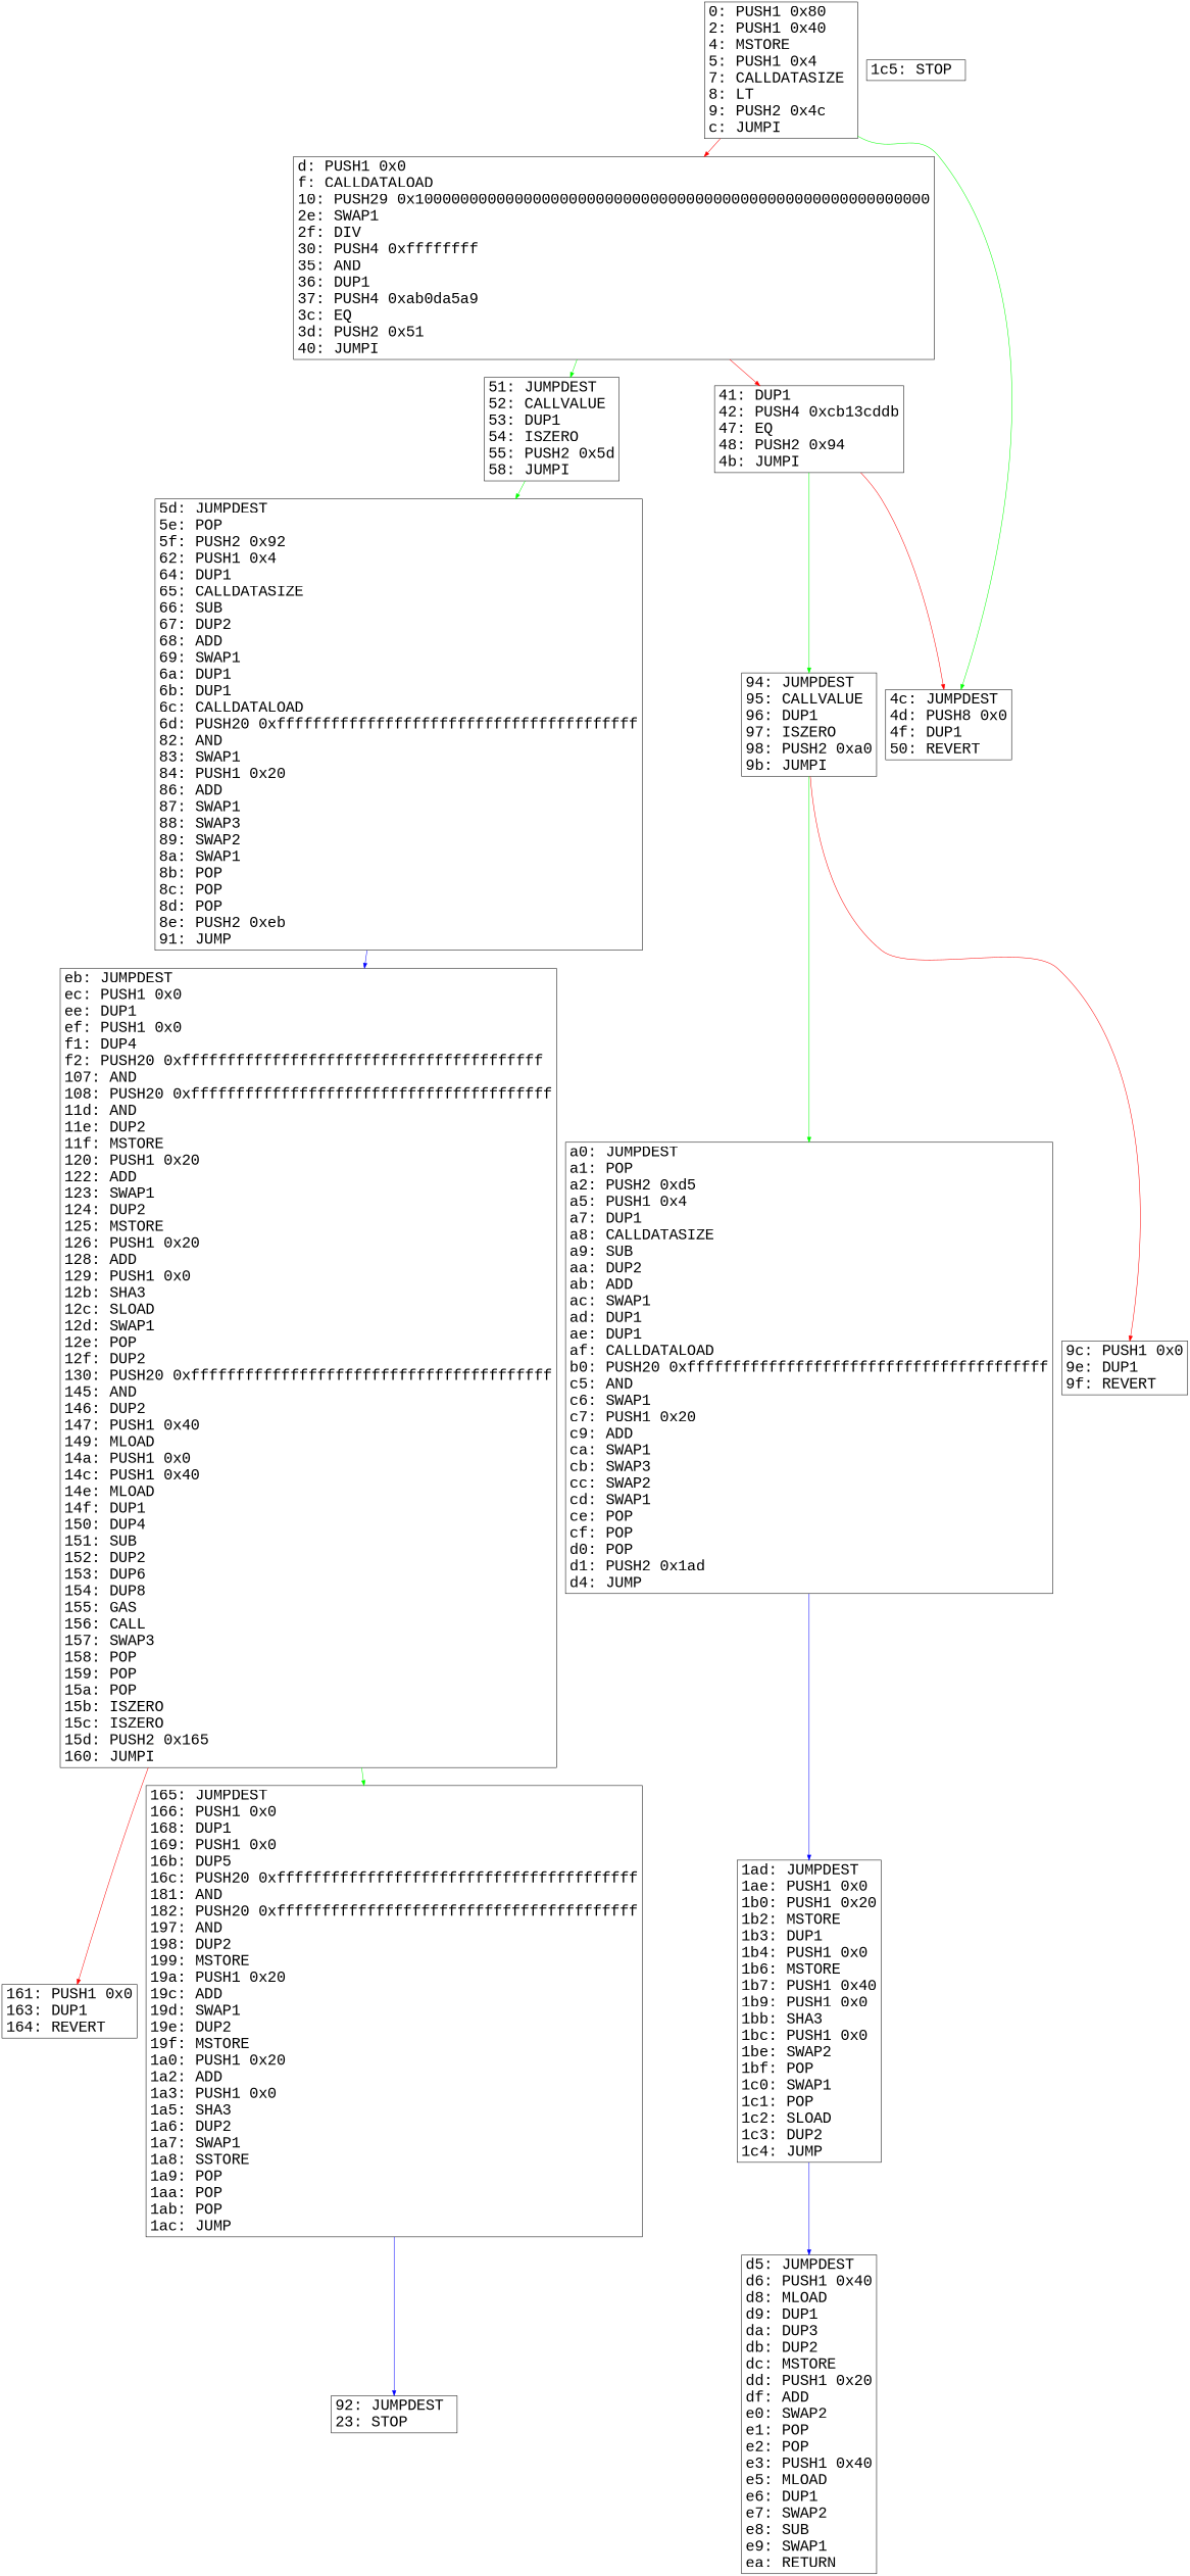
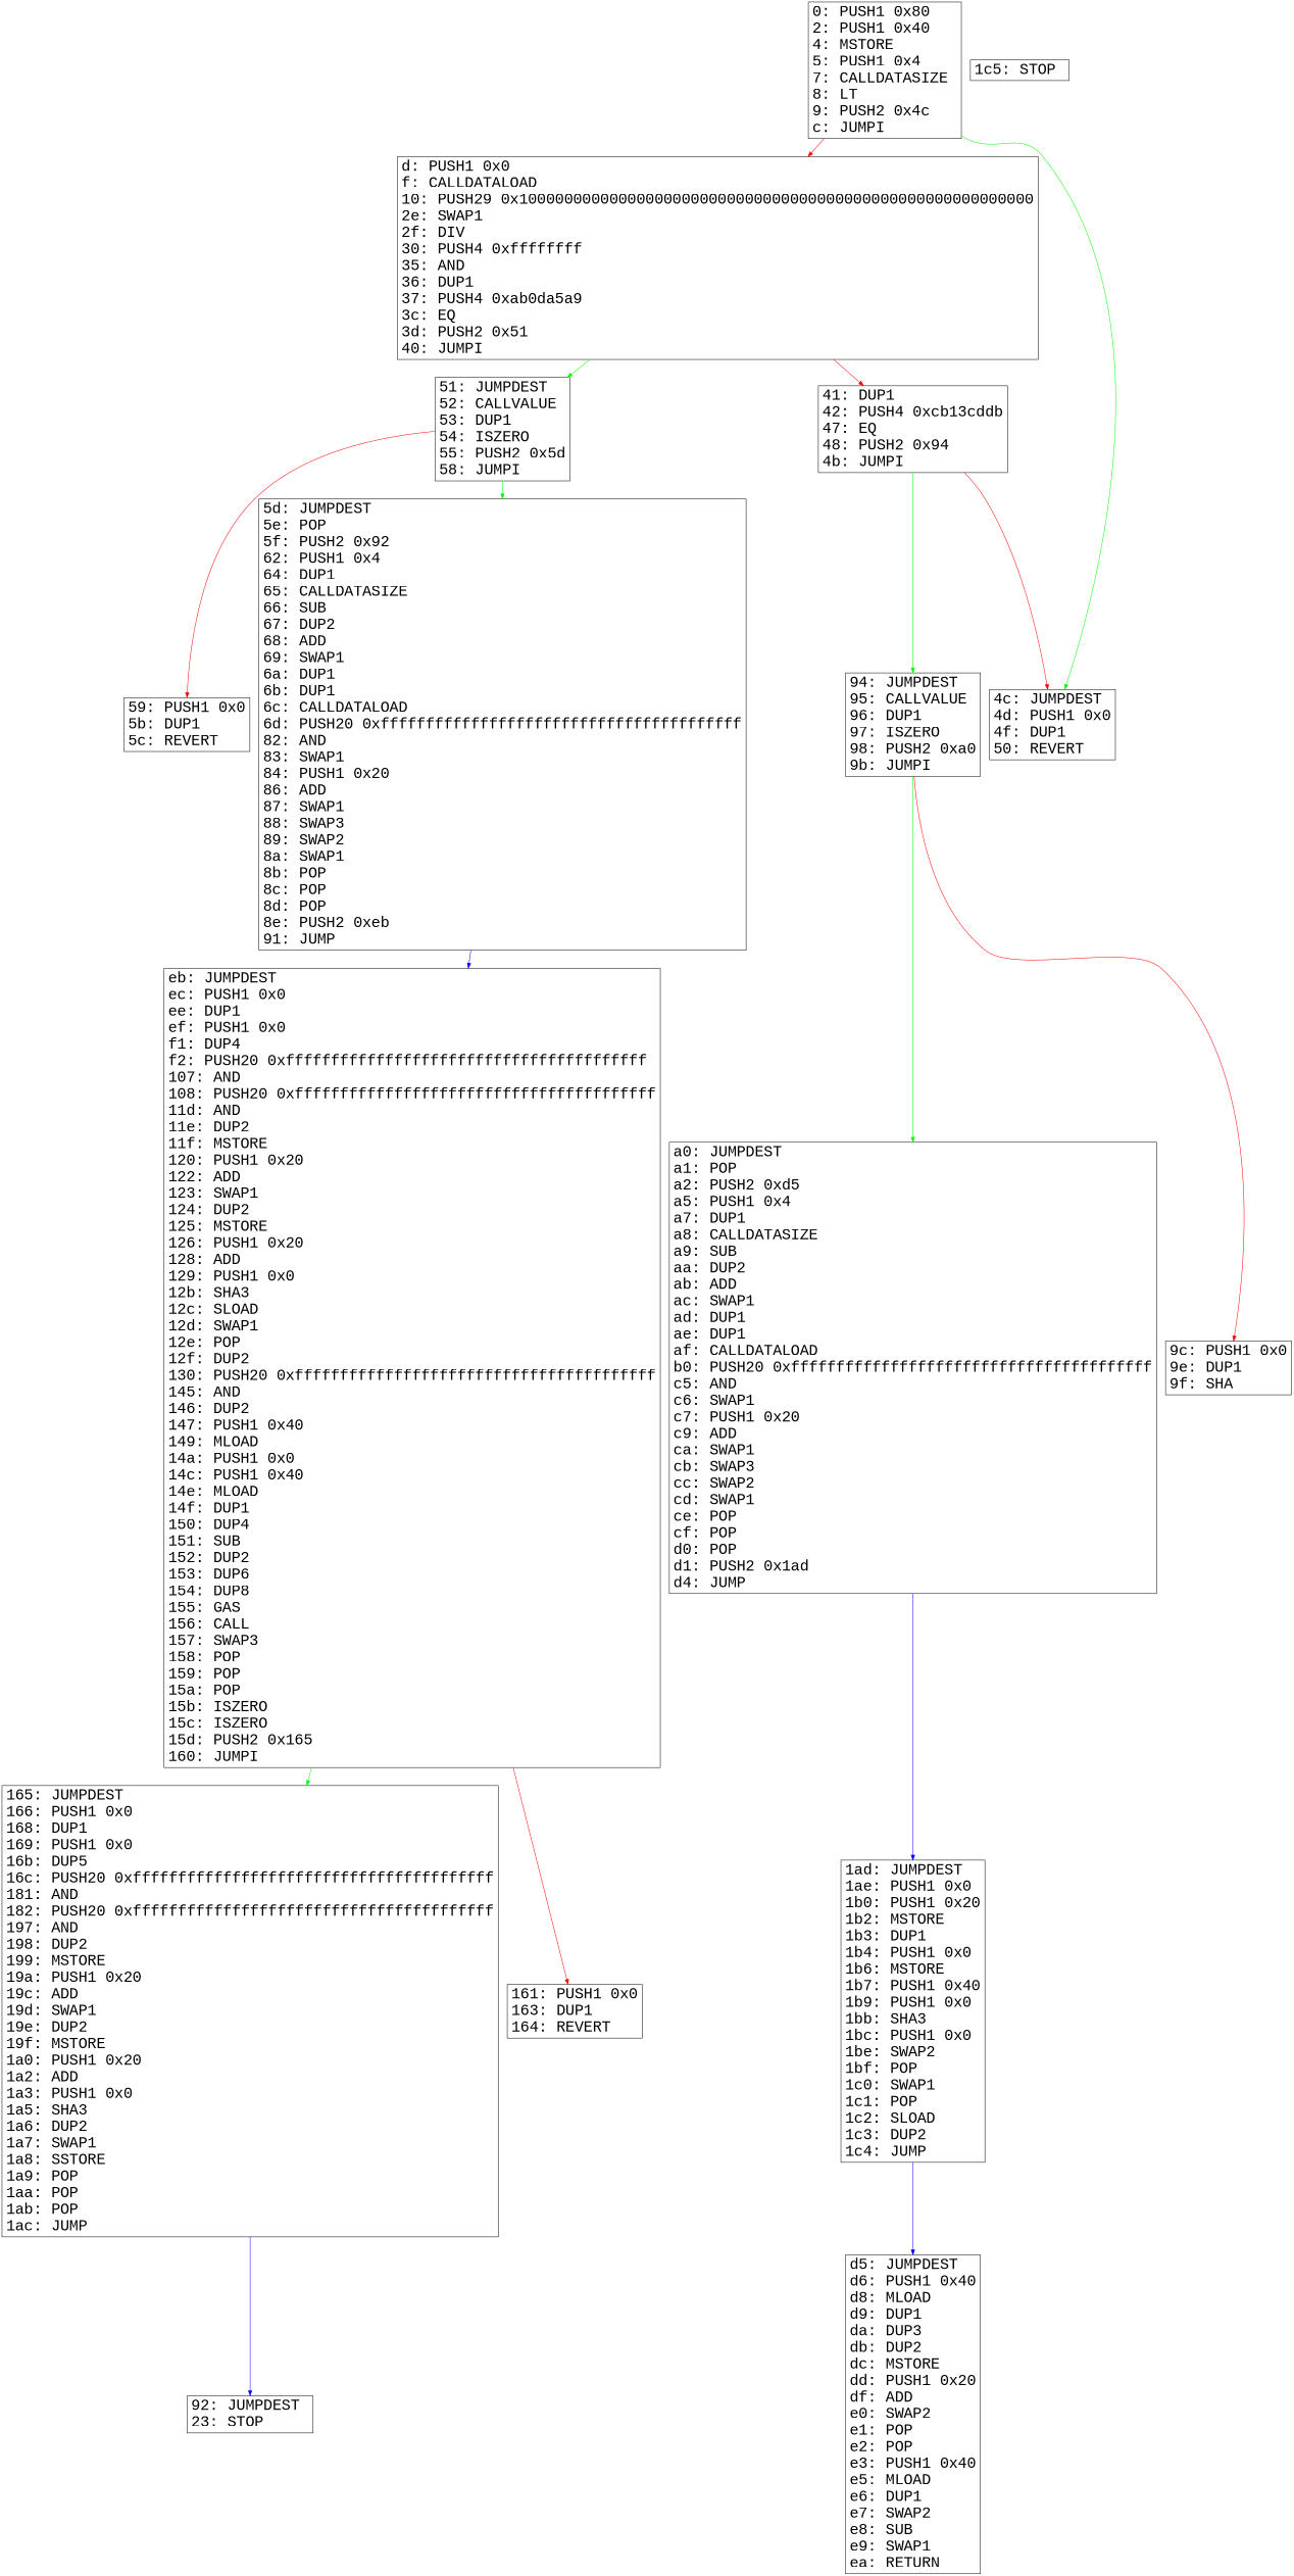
  digraph {
    fontname="Liberation Mono"
    node [fontname="Liberation Mono" fontsize=30.0 rank=same shape=box]
    edge [color=red fontname="Liberation Mono"]
    n1 [label="0: PUSH1 0x80\l2: PUSH1 0x40\l4: MSTORE \l5: PUSH1 0x4\l7: CALLDATASIZE \l8: LT \l9: PUSH2 0x4c\lc: JUMPI \l"]
    n2 [label="d: PUSH1 0x0\lf: CALLDATALOAD \l10: PUSH29 0x100000000000000000000000000000000000000000000000000000000\l2e: SWAP1 \l2f: DIV \l30: PUSH4 0xffffffff\l35: AND \l36: DUP1 \l37: PUSH4 0xab0da5a9\l3c: EQ \l3d: PUSH2 0x51\l40: JUMPI \l"]
    n3 [label="41: DUP1 \l42: PUSH4 0xcb13cddb\l47: EQ \l48: PUSH2 0x94\l4b: JUMPI \l"]
-   n4 [label="4c: JUMPDEST \l4d: PUSH8 0x0\l4f: DUP1 \l50: REVERT \l"]
+   n4 [label="4c: JUMPDEST \l4d: PUSH1 0x0\l4f: DUP1 \l50: REVERT \l"]
    n5 [label="51: JUMPDEST \l52: CALLVALUE \l53: DUP1 \l54: ISZERO \l55: PUSH2 0x5d\l58: JUMPI \l"]
+   n6 [label="59: PUSH1 0x0\l5b: DUP1 \l5c: REVERT \l"]
    n7 [label="5d: JUMPDEST \l5e: POP \l5f: PUSH2 0x92\l62: PUSH1 0x4\l64: DUP1 \l65: CALLDATASIZE \l66: SUB \l67: DUP2 \l68: ADD \l69: SWAP1 \l6a: DUP1 \l6b: DUP1 \l6c: CALLDATALOAD \l6d: PUSH20 0xffffffffffffffffffffffffffffffffffffffff\l82: AND \l83: SWAP1 \l84: PUSH1 0x20\l86: ADD \l87: SWAP1 \l88: SWAP3 \l89: SWAP2 \l8a: SWAP1 \l8b: POP \l8c: POP \l8d: POP \l8e: PUSH2 0xeb\l91: JUMP \l"]
    n8 [label="92: JUMPDEST \l23: STOP \l"]
    n9 [label="94: JUMPDEST \l95: CALLVALUE \l96: DUP1 \l97: ISZERO \l98: PUSH2 0xa0\l9b: JUMPI \l"]
-   n10 [label="9c: PUSH1 0x0\l9e: DUP1 \l9f: REVERT \l"]
+   n10 [label="9c: PUSH1 0x0\l9e: DUP1 \l9f: SHA \l"]
    n11 [label="a0: JUMPDEST \la1: POP \la2: PUSH2 0xd5\la5: PUSH1 0x4\la7: DUP1 \la8: CALLDATASIZE \la9: SUB \laa: DUP2 \lab: ADD \lac: SWAP1 \lad: DUP1 \lae: DUP1 \laf: CALLDATALOAD \lb0: PUSH20 0xffffffffffffffffffffffffffffffffffffffff\lc5: AND \lc6: SWAP1 \lc7: PUSH1 0x20\lc9: ADD \lca: SWAP1 \lcb: SWAP3 \lcc: SWAP2 \lcd: SWAP1 \lce: POP \lcf: POP \ld0: POP \ld1: PUSH2 0x1ad\ld4: JUMP \l"]
    n12 [label="d5: JUMPDEST \ld6: PUSH1 0x40\ld8: MLOAD \ld9: DUP1 \lda: DUP3 \ldb: DUP2 \ldc: MSTORE \ldd: PUSH1 0x20\ldf: ADD \le0: SWAP2 \le1: POP \le2: POP \le3: PUSH1 0x40\le5: MLOAD \le6: DUP1 \le7: SWAP2 \le8: SUB \le9: SWAP1 \lea: RETURN \l"]
    n13 [label="eb: JUMPDEST \lec: PUSH1 0x0\lee: DUP1 \lef: PUSH1 0x0\lf1: DUP4 \lf2: PUSH20 0xffffffffffffffffffffffffffffffffffffffff\l107: AND \l108: PUSH20 0xffffffffffffffffffffffffffffffffffffffff\l11d: AND \l11e: DUP2 \l11f: MSTORE \l120: PUSH1 0x20\l122: ADD \l123: SWAP1 \l124: DUP2 \l125: MSTORE \l126: PUSH1 0x20\l128: ADD \l129: PUSH1 0x0\l12b: SHA3 \l12c: SLOAD \l12d: SWAP1 \l12e: POP \l12f: DUP2 \l130: PUSH20 0xffffffffffffffffffffffffffffffffffffffff\l145: AND \l146: DUP2 \l147: PUSH1 0x40\l149: MLOAD \l14a: PUSH1 0x0\l14c: PUSH1 0x40\l14e: MLOAD \l14f: DUP1 \l150: DUP4 \l151: SUB \l152: DUP2 \l153: DUP6 \l154: DUP8 \l155: GAS \l156: CALL \l157: SWAP3 \l158: POP \l159: POP \l15a: POP \l15b: ISZERO \l15c: ISZERO \l15d: PUSH2 0x165\l160: JUMPI \l"]
    n14 [label="161: PUSH1 0x0\l163: DUP1 \l164: REVERT \l"]
    n15 [label="165: JUMPDEST \l166: PUSH1 0x0\l168: DUP1 \l169: PUSH1 0x0\l16b: DUP5 \l16c: PUSH20 0xffffffffffffffffffffffffffffffffffffffff\l181: AND \l182: PUSH20 0xffffffffffffffffffffffffffffffffffffffff\l197: AND \l198: DUP2 \l199: MSTORE \l19a: PUSH1 0x20\l19c: ADD \l19d: SWAP1 \l19e: DUP2 \l19f: MSTORE \l1a0: PUSH1 0x20\l1a2: ADD \l1a3: PUSH1 0x0\l1a5: SHA3 \l1a6: DUP2 \l1a7: SWAP1 \l1a8: SSTORE \l1a9: POP \l1aa: POP \l1ab: POP \l1ac: JUMP \l"]
    n16 [label="1ad: JUMPDEST \l1ae: PUSH1 0x0\l1b0: PUSH1 0x20\l1b2: MSTORE \l1b3: DUP1 \l1b4: PUSH1 0x0\l1b6: MSTORE \l1b7: PUSH1 0x40\l1b9: PUSH1 0x0\l1bb: SHA3 \l1bc: PUSH1 0x0\l1be: SWAP2 \l1bf: POP \l1c0: SWAP1 \l1c1: POP \l1c2: SLOAD \l1c3: DUP2 \l1c4: JUMP \l"]
    n17 [label="1c5: STOP \l"]
    subgraph sub_1 {
      n1
      n2
      n3
      n4
      n5
+     n6
      n7
      n8
      n9
      n10
      n11
      n12
      n13
      n14
      n15
      n16
      n17
    }
    n1 -> n2
    n1 -> n4 [color=green]
    n2 -> n3
    n2 -> n5 [color=green]
    n3 -> n4
    n3 -> n9 [color=green]
+   n5 -> n6
    n5 -> n7 [color=green]
    n7 -> n13 [color=blue]
    n9 -> n10
    n9 -> n11 [color=green]
    n11 -> n16 [color=blue]
    n13 -> n14
    n13 -> n15 [color=green]
    n15 -> n8 [color=blue]
    n16 -> n12 [color=blue]
  }
